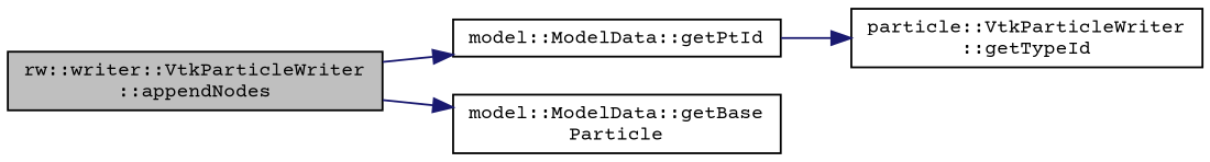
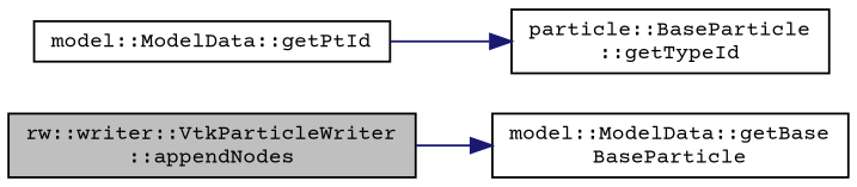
  digraph {
    fontname="Courier Prime"
    rankdir=LR
    node [color=black fillcolor=white fontname="Courier Prime" fontsize=10 shape=record style=filled]
    edge [color=midnightblue fontname="Courier Prime" fontsize=10 labelfontname=Helvetica labelfontsize=10 style=solid]
    n1 [fillcolor=grey75 fontcolor=black height=0.2 label="rw::writer::VtkParticleWriter\l::appendNodes" width=0.4]
    n2 [height=0.2 label="model::ModelData::getPtId" width=0.4]
-   n3 [height=0.2 label="model::ModelData::getBase\lParticle" width=0.4]
-   n4 [height=0.2 label="particle::VtkParticleWriter\l::getTypeId" width=0.4]
-   n1 -> n2
+   n3 [height=0.2 label="model::ModelData::getBase\lBaseParticle" width=0.4]
+   n4 [height=0.2 label="particle::BaseParticle\l::getTypeId" width=0.4]
    n1 -> n3
    n2 -> n4
  }
